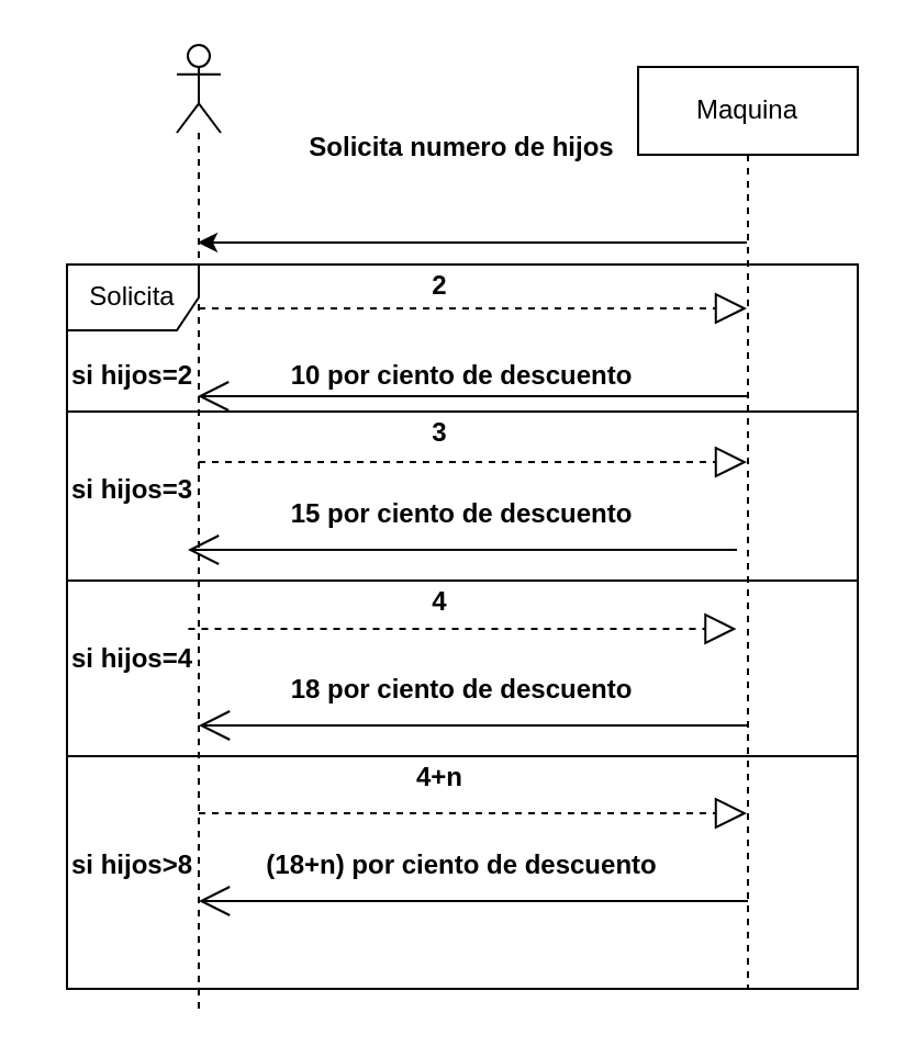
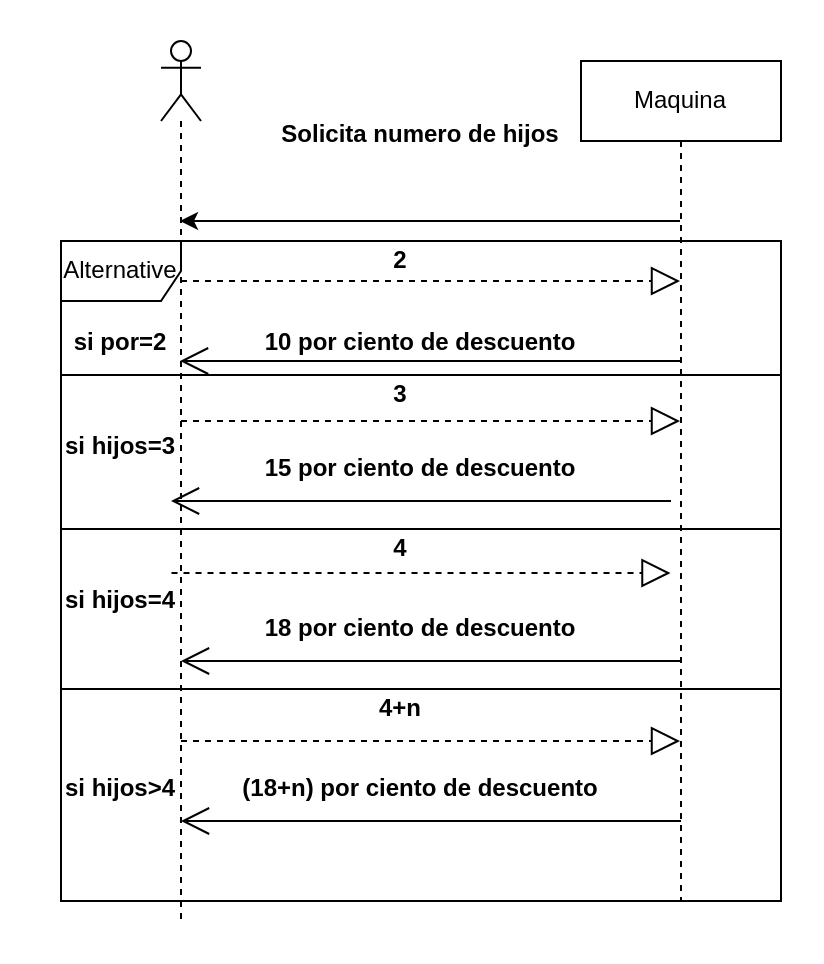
  <mxCell id="0" />
  <mxCell id="1" parent="0" />
  <mxCell id="2" style="edgeStyle=none;html=1;" edge="1" parent="1" source="4" target="3"><mxGeometry relative="1" as="geometry"><mxPoint x="260" y="150" as="targetPoint" /><Array as="points"><mxPoint x="120" y="110" /><mxPoint x="190" y="110" /><mxPoint x="240" y="110" /></Array></mxGeometry></mxCell>
  <mxCell id="3" value="" style="shape=umlLifeline;participant=umlActor;perimeter=lifelinePerimeter;whiteSpace=wrap;html=1;container=1;collapsible=0;recursiveResize=0;verticalAlign=top;spacingTop=36;outlineConnect=0;" vertex="1" parent="1"><mxGeometry x="80" y="20" width="20" height="440" as="geometry" /></mxCell>
  <mxCell id="4" value="Maquina" style="shape=umlLifeline;perimeter=lifelinePerimeter;whiteSpace=wrap;html=1;container=1;collapsible=0;recursiveResize=0;outlineConnect=0;" vertex="1" parent="1"><mxGeometry x="290" y="30" width="100" height="420" as="geometry" /></mxCell>
  <mxCell id="5" value="" style="endArrow=open;endFill=1;endSize=12;html=1;" edge="1" parent="4"><mxGeometry width="160" relative="1" as="geometry"><mxPoint x="45" y="220" as="sourcePoint" /><mxPoint x="-205" y="220" as="targetPoint" /><Array as="points"><mxPoint x="-54.5" y="220" /></Array></mxGeometry></mxCell>
  <mxCell id="6" value="" style="endArrow=open;endFill=1;endSize=12;html=1;" edge="1" parent="4"><mxGeometry width="160" relative="1" as="geometry"><mxPoint x="50" y="380" as="sourcePoint" /><mxPoint x="-200" y="380" as="targetPoint" /><Array as="points"><mxPoint x="-49.5" y="380" /></Array></mxGeometry></mxCell>
  <mxCell id="7" value="Solicita numero de hijos&#10;" style="text;align=center;fontStyle=1;verticalAlign=middle;spacingLeft=3;spacingRight=3;strokeColor=none;rotatable=0;points=[[0,0.5],[1,0.5]];portConstraint=eastwest;" vertex="1" parent="1"><mxGeometry x="170" y="60" width="80" height="26" as="geometry" /></mxCell>
  <mxCell id="8" value="" style="endArrow=block;dashed=1;endFill=0;endSize=12;html=1;" edge="1" parent="1" target="4"><mxGeometry width="160" relative="1" as="geometry"><mxPoint x="90" y="140" as="sourcePoint" /><mxPoint x="250" y="140" as="targetPoint" /></mxGeometry></mxCell>
  <mxCell id="9" value="2" style="text;align=center;fontStyle=1;verticalAlign=middle;spacingLeft=3;spacingRight=3;strokeColor=none;rotatable=0;points=[[0,0.5],[1,0.5]];portConstraint=eastwest;" vertex="1" parent="1"><mxGeometry x="160" y="116" width="80" height="26" as="geometry" /></mxCell>
  <mxCell id="10" value="" style="endArrow=open;endFill=1;endSize=12;html=1;" edge="1" parent="1" source="4" target="3"><mxGeometry width="160" relative="1" as="geometry"><mxPoint x="280" y="160" as="sourcePoint" /><mxPoint x="110" y="170" as="targetPoint" /><Array as="points"><mxPoint x="240" y="180" /></Array></mxGeometry></mxCell>
  <mxCell id="11" value="10 por ciento de descuento" style="text;align=center;fontStyle=1;verticalAlign=middle;spacingLeft=3;spacingRight=3;strokeColor=none;rotatable=0;points=[[0,0.5],[1,0.5]];portConstraint=eastwest;" vertex="1" parent="1"><mxGeometry x="170" y="157" width="80" height="26" as="geometry" /></mxCell>
  <mxCell id="12" value="" style="endArrow=block;dashed=1;endFill=0;endSize=12;html=1;" edge="1" parent="1" target="4"><mxGeometry width="160" relative="1" as="geometry"><mxPoint x="90" y="210" as="sourcePoint" /><mxPoint x="250" y="210" as="targetPoint" /></mxGeometry></mxCell>
  <mxCell id="13" value="3" style="text;align=center;fontStyle=1;verticalAlign=middle;spacingLeft=3;spacingRight=3;strokeColor=none;rotatable=0;points=[[0,0.5],[1,0.5]];portConstraint=eastwest;" vertex="1" parent="1"><mxGeometry x="160" y="183" width="80" height="26" as="geometry" /></mxCell>
  <mxCell id="14" value="15 por ciento de descuento" style="text;align=center;fontStyle=1;verticalAlign=middle;spacingLeft=3;spacingRight=3;strokeColor=none;rotatable=0;points=[[0,0.5],[1,0.5]];portConstraint=eastwest;" vertex="1" parent="1"><mxGeometry x="170" y="220" width="80" height="26" as="geometry" /></mxCell>
  <mxCell id="15" value="" style="endArrow=block;dashed=1;endFill=0;endSize=12;html=1;fontStyle=1" edge="1" parent="1"><mxGeometry width="160" relative="1" as="geometry"><mxPoint x="85.25" y="286" as="sourcePoint" /><mxPoint x="334.75" y="286" as="targetPoint" /></mxGeometry></mxCell>
  <mxCell id="16" value="4" style="text;align=center;fontStyle=1;verticalAlign=middle;spacingLeft=3;spacingRight=3;strokeColor=none;rotatable=0;points=[[0,0.5],[1,0.5]];portConstraint=eastwest;" vertex="1" parent="1"><mxGeometry x="160" y="260" width="80" height="26" as="geometry" /></mxCell>
  <mxCell id="17" value="" style="endArrow=open;endFill=1;endSize=12;html=1;" edge="1" parent="1"><mxGeometry width="160" relative="1" as="geometry"><mxPoint x="340" y="330" as="sourcePoint" /><mxPoint x="90" y="330" as="targetPoint" /><Array as="points"><mxPoint x="240.5" y="330" /></Array></mxGeometry></mxCell>
  <mxCell id="18" value="18 por ciento de descuento" style="text;align=center;fontStyle=1;verticalAlign=middle;spacingLeft=3;spacingRight=3;strokeColor=none;rotatable=0;points=[[0,0.5],[1,0.5]];portConstraint=eastwest;" vertex="1" parent="1"><mxGeometry x="170" y="300" width="80" height="26" as="geometry" /></mxCell>
  <mxCell id="19" value="" style="endArrow=block;dashed=1;endFill=0;endSize=12;html=1;fontStyle=1" edge="1" parent="1"><mxGeometry width="160" relative="1" as="geometry"><mxPoint x="90" y="370" as="sourcePoint" /><mxPoint x="339.5" y="370" as="targetPoint" /></mxGeometry></mxCell>
  <mxCell id="20" value="4+n" style="text;align=center;fontStyle=1;verticalAlign=middle;spacingLeft=3;spacingRight=3;strokeColor=none;rotatable=0;points=[[0,0.5],[1,0.5]];portConstraint=eastwest;" vertex="1" parent="1"><mxGeometry x="160" y="340" width="80" height="26" as="geometry" /></mxCell>
  <mxCell id="21" value="(18+n) por ciento de descuento" style="text;align=center;fontStyle=1;verticalAlign=middle;spacingLeft=3;spacingRight=3;strokeColor=none;rotatable=0;points=[[0,0.5],[1,0.5]];portConstraint=eastwest;" vertex="1" parent="1"><mxGeometry x="170" y="380" width="80" height="26" as="geometry" /></mxCell>
- <mxCell id="22" value="Solicita" style="shape=umlFrame;whiteSpace=wrap;html=1;" vertex="1" parent="1"><mxGeometry x="30" y="120" width="360" height="330" as="geometry" /></mxCell>
+ <mxCell id="22" value="Alternative" style="shape=umlFrame;whiteSpace=wrap;html=1;" vertex="1" parent="1"><mxGeometry x="30" y="120" width="360" height="330" as="geometry" /></mxCell>
  <mxCell id="23" value="" style="line;strokeWidth=1;fillColor=none;align=left;verticalAlign=middle;spacingTop=-1;spacingLeft=3;spacingRight=3;rotatable=0;labelPosition=right;points=[];portConstraint=eastwest;strokeColor=inherit;" vertex="1" parent="1"><mxGeometry x="30" y="183" width="360" height="8" as="geometry" /></mxCell>
  <mxCell id="24" value="" style="line;strokeWidth=1;fillColor=none;align=left;verticalAlign=middle;spacingTop=-1;spacingLeft=3;spacingRight=3;rotatable=0;labelPosition=right;points=[];portConstraint=eastwest;strokeColor=inherit;" vertex="1" parent="1"><mxGeometry x="30" y="260" width="360" height="8" as="geometry" /></mxCell>
  <mxCell id="25" value="" style="line;strokeWidth=1;fillColor=none;align=left;verticalAlign=middle;spacingTop=-1;spacingLeft=3;spacingRight=3;rotatable=0;labelPosition=right;points=[];portConstraint=eastwest;strokeColor=inherit;" vertex="1" parent="1"><mxGeometry x="30" y="340" width="360" height="8" as="geometry" /></mxCell>
- <mxCell id="26" value="si hijos=2" style="text;align=center;fontStyle=1;verticalAlign=middle;spacingLeft=3;spacingRight=3;strokeColor=none;rotatable=0;points=[[0,0.5],[1,0.5]];portConstraint=eastwest;" vertex="1" parent="1"><mxGeometry x="20" y="157" width="80" height="26" as="geometry" /></mxCell>
+ <mxCell id="26" value="si por=2" style="text;align=center;fontStyle=1;verticalAlign=middle;spacingLeft=3;spacingRight=3;strokeColor=none;rotatable=0;points=[[0,0.5],[1,0.5]];portConstraint=eastwest;" vertex="1" parent="1"><mxGeometry x="20" y="157" width="80" height="26" as="geometry" /></mxCell>
  <mxCell id="27" value="si hijos=3" style="text;align=center;fontStyle=1;verticalAlign=middle;spacingLeft=3;spacingRight=3;strokeColor=none;rotatable=0;points=[[0,0.5],[1,0.5]];portConstraint=eastwest;" vertex="1" parent="1"><mxGeometry x="20" y="209" width="80" height="26" as="geometry" /></mxCell>
  <mxCell id="28" value="si hijos=4" style="text;align=center;fontStyle=1;verticalAlign=middle;spacingLeft=3;spacingRight=3;strokeColor=none;rotatable=0;points=[[0,0.5],[1,0.5]];portConstraint=eastwest;" vertex="1" parent="1"><mxGeometry x="20" y="286" width="80" height="26" as="geometry" /></mxCell>
- <mxCell id="29" value="si hijos&gt;8" style="text;align=center;fontStyle=1;verticalAlign=middle;spacingLeft=3;spacingRight=3;strokeColor=none;rotatable=0;points=[[0,0.5],[1,0.5]];portConstraint=eastwest;" vertex="1" parent="1"><mxGeometry x="20" y="380" width="80" height="26" as="geometry" /></mxCell>
+ <mxCell id="29" value="si hijos&gt;4" style="text;align=center;fontStyle=1;verticalAlign=middle;spacingLeft=3;spacingRight=3;strokeColor=none;rotatable=0;points=[[0,0.5],[1,0.5]];portConstraint=eastwest;" vertex="1" parent="1"><mxGeometry x="20" y="380" width="80" height="26" as="geometry" /></mxCell>
